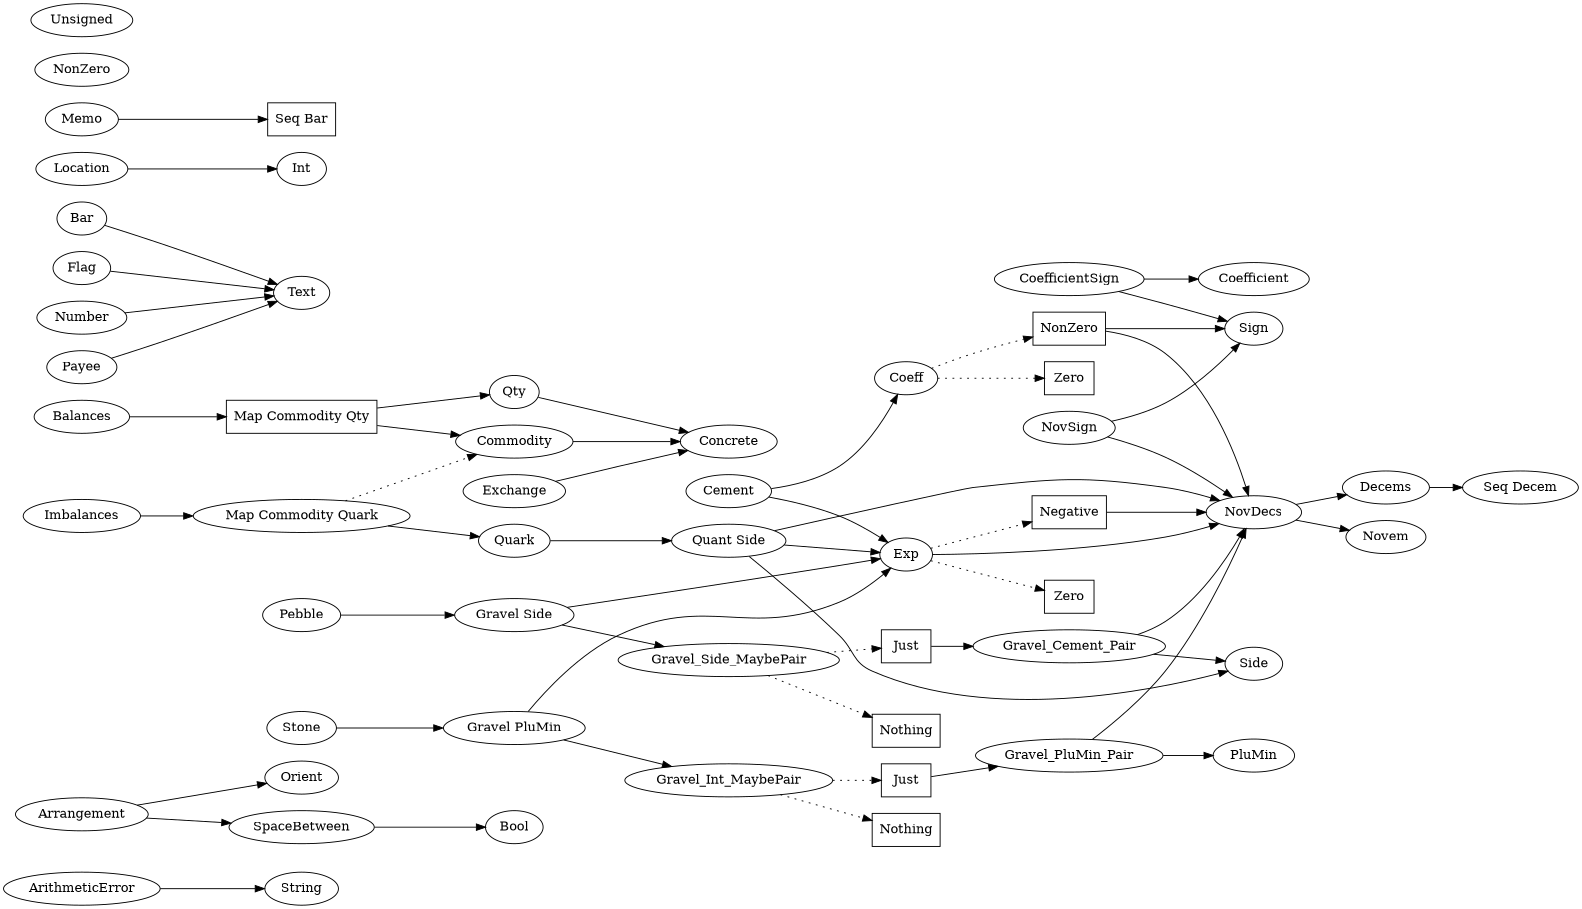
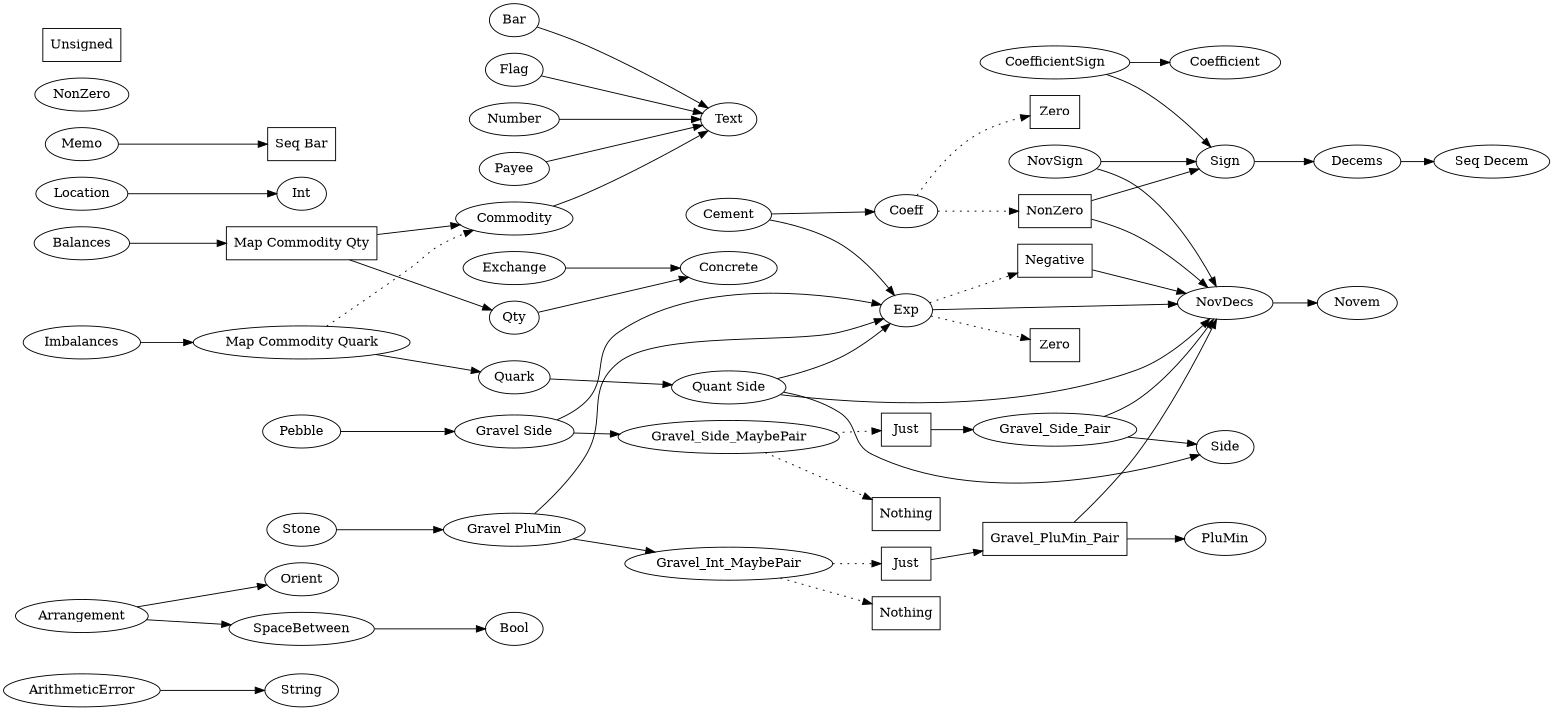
  digraph {
    rankdir=LR
    ArithmeticError
    String
    Arrangement
    Orient
    SpaceBetween
    Bool
    n7 [label="Map Commodity Qty" shape=box]
    Commodity
    Qty
    Text
    Concrete
    Balances
    Bar
    Cement
    Coeff
    Exp
    n17 [label=Zero shape=box]
    n18 [label=NonZero shape=box]
    NovDecs
    n20 [label=Zero shape=box]
    n21 [label=Negative shape=box]
    Sign
    Decems
    Novem
    n25 [label="Seq Decem"]
    CoefficientSign
    Coefficient
    Exchange
    Flag
    n30 [label="Map Commodity Quark"]
    Quark
    n32 [label="Quant Side"]
    Side
    Imbalances
    Location
    Int
    n37 [label="Seq Bar" shape=box]
    Memo
    NonZero
    NovSign
    Number
    Payee
    n43 [label="Gravel Side"]
    Gravel_Side_MaybePair
    n45 [label=Nothing shape=box]
    n46 [label=Just shape=box]
-   Gravel_Side_Pair [label=Gravel_Cement_Pair]
+   Gravel_Side_Pair
    Pebble
    n49 [label="Gravel PluMin"]
    n50 [label=Gravel_Int_MaybePair]
    n51 [label=Nothing shape=box]
    n52 [label=Just shape=box]
-   Gravel_PluMin_Pair
+   Gravel_PluMin_Pair [shape=box]
    PluMin
    Stone
-   Unsigned
+   Unsigned [shape=box]
    ArithmeticError -> String
    Arrangement -> Orient
    Arrangement -> SpaceBetween
    SpaceBetween -> Bool
    n7 -> Commodity
    n7 -> Qty
-   Commodity -> Concrete
+   Commodity -> Text
    Qty -> Concrete
    Balances -> n7
    Bar -> Text
    Cement -> Coeff
    Cement -> Exp
    Coeff -> n17 [style=dotted]
    Coeff -> n18 [style=dotted]
    Exp -> NovDecs
    Exp -> n20 [style=dotted]
    Exp -> n21 [style=dotted]
    n18 -> NovDecs
    n18 -> Sign
-   NovDecs -> Decems
+   Sign -> Decems
    NovDecs -> Novem
    n21 -> NovDecs
    Decems -> n25
    CoefficientSign -> Sign
    CoefficientSign -> Coefficient
    Exchange -> Concrete
    Flag -> Text
    n30 -> Commodity [style=dotted]
    n30 -> Quark
    Quark -> n32
    n32 -> Exp
    n32 -> NovDecs
    n32 -> Side
    Imbalances -> n30
    Location -> Int
    Memo -> n37
    NovSign -> NovDecs
    NovSign -> Sign
    Number -> Text
    Payee -> Text
    n43 -> Exp
    n43 -> Gravel_Side_MaybePair
    Gravel_Side_MaybePair -> n45 [style=dotted]
    Gravel_Side_MaybePair -> n46 [style=dotted]
    n46 -> Gravel_Side_Pair
    Gravel_Side_Pair -> NovDecs
    Gravel_Side_Pair -> Side
    Pebble -> n43
    n49 -> Exp
    n49 -> n50
    n50 -> n51 [style=dotted]
    n50 -> n52 [style=dotted]
    n52 -> Gravel_PluMin_Pair
    Gravel_PluMin_Pair -> NovDecs
    Gravel_PluMin_Pair -> PluMin
    Stone -> n49
  }
